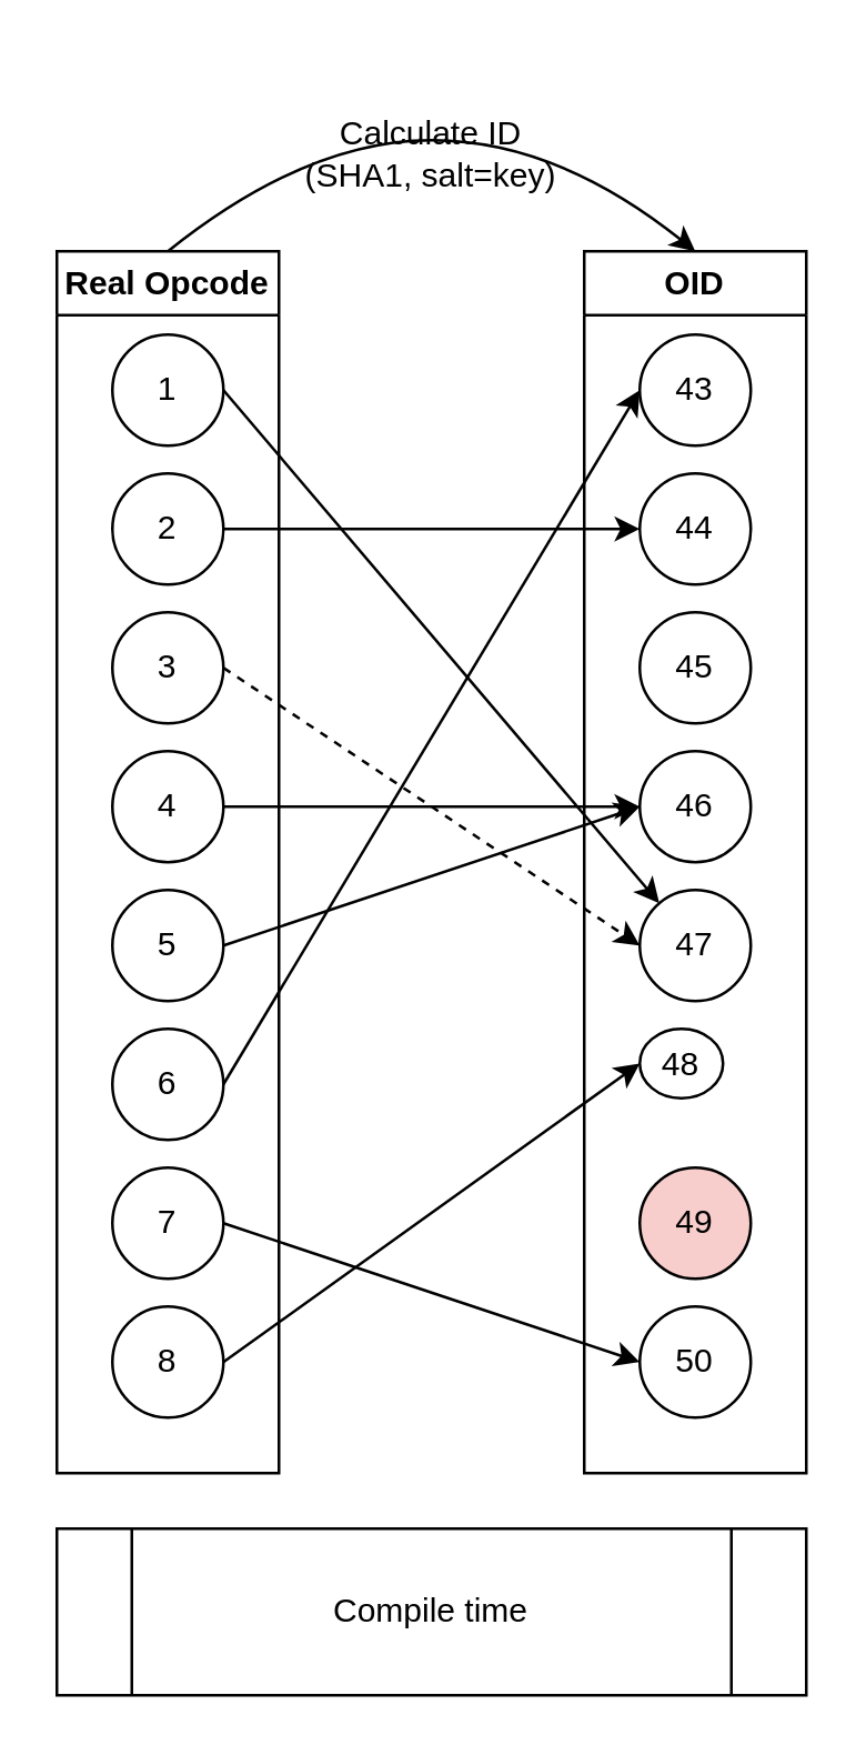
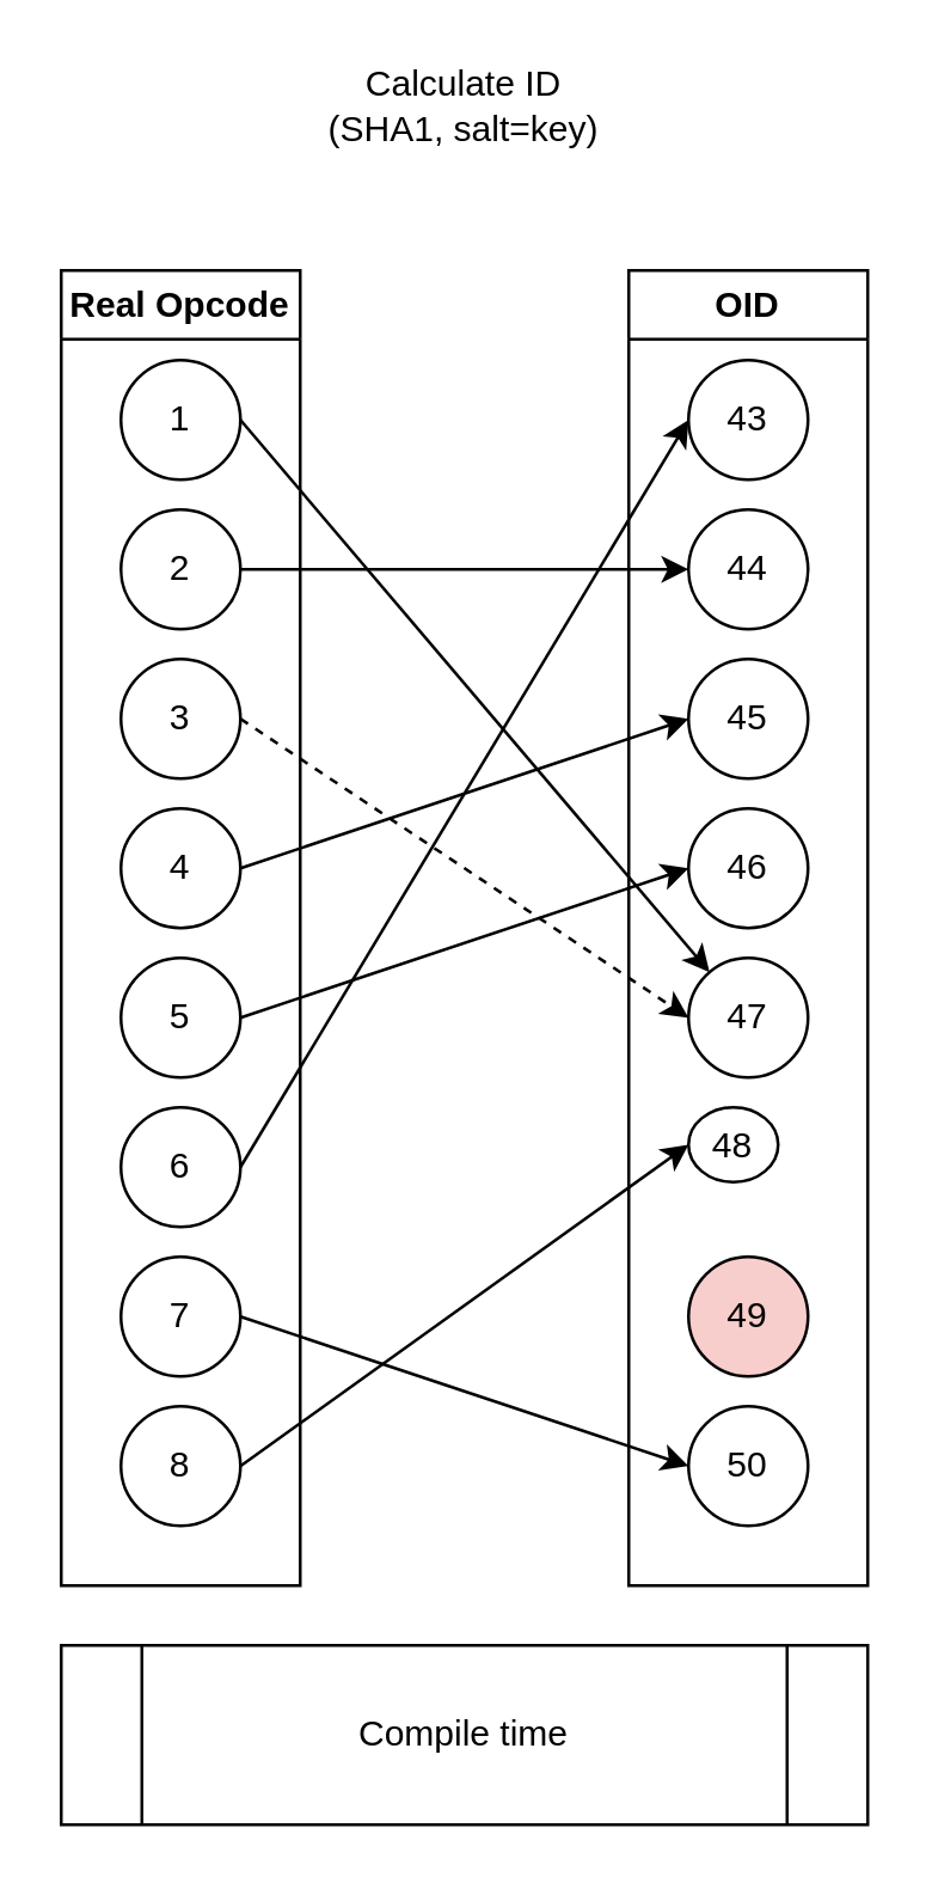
  <mxCell id="0" />
  <mxCell id="1" parent="0" />
  <mxCell id="2" value="" style="group" parent="1" vertex="1" connectable="0"><mxGeometry x="20" y="20" width="270" height="590" as="geometry" /></mxCell>
  <mxCell id="3" value="" style="group" parent="2" vertex="1" connectable="0"><mxGeometry width="270" height="510" as="geometry" /></mxCell>
  <mxCell id="4" value="Real Opcode" style="swimlane;whiteSpace=wrap;html=1;startSize=23;" parent="3" vertex="1"><mxGeometry y="70" width="80" height="440" as="geometry" /></mxCell>
  <mxCell id="5" value="1" style="ellipse;whiteSpace=wrap;html=1;aspect=fixed;" parent="4" vertex="1"><mxGeometry x="20" y="30" width="40" height="40" as="geometry" /></mxCell>
  <mxCell id="6" value="2" style="ellipse;whiteSpace=wrap;html=1;aspect=fixed;" parent="4" vertex="1"><mxGeometry x="20" y="80" width="40" height="40" as="geometry" /></mxCell>
  <mxCell id="7" value="3" style="ellipse;whiteSpace=wrap;html=1;aspect=fixed;" parent="4" vertex="1"><mxGeometry x="20" y="130" width="40" height="40" as="geometry" /></mxCell>
  <mxCell id="8" value="4" style="ellipse;whiteSpace=wrap;html=1;aspect=fixed;" parent="4" vertex="1"><mxGeometry x="20" y="180" width="40" height="40" as="geometry" /></mxCell>
  <mxCell id="9" value="5" style="ellipse;whiteSpace=wrap;html=1;aspect=fixed;" parent="4" vertex="1"><mxGeometry x="20" y="230" width="40" height="40" as="geometry" /></mxCell>
  <mxCell id="10" value="6" style="ellipse;whiteSpace=wrap;html=1;aspect=fixed;" parent="4" vertex="1"><mxGeometry x="20" y="280" width="40" height="40" as="geometry" /></mxCell>
  <mxCell id="11" value="7" style="ellipse;whiteSpace=wrap;html=1;aspect=fixed;" parent="4" vertex="1"><mxGeometry x="20" y="330" width="40" height="40" as="geometry" /></mxCell>
  <mxCell id="12" value="8" style="ellipse;whiteSpace=wrap;html=1;aspect=fixed;" parent="4" vertex="1"><mxGeometry x="20" y="380" width="40" height="40" as="geometry" /></mxCell>
  <mxCell id="13" value="OID" style="swimlane;whiteSpace=wrap;html=1;startSize=23;" parent="3" vertex="1"><mxGeometry x="190" y="70" width="80" height="440" as="geometry" /></mxCell>
  <mxCell id="14" value="43" style="ellipse;whiteSpace=wrap;html=1;aspect=fixed;" parent="13" vertex="1"><mxGeometry x="20" y="30" width="40" height="40" as="geometry" /></mxCell>
  <mxCell id="15" value="44" style="ellipse;whiteSpace=wrap;html=1;aspect=fixed;" parent="13" vertex="1"><mxGeometry x="20" y="80" width="40" height="40" as="geometry" /></mxCell>
  <mxCell id="16" value="45" style="ellipse;whiteSpace=wrap;html=1;aspect=fixed;" parent="13" vertex="1"><mxGeometry x="20" y="130" width="40" height="40" as="geometry" /></mxCell>
  <mxCell id="17" value="46" style="ellipse;whiteSpace=wrap;html=1;aspect=fixed;" parent="13" vertex="1"><mxGeometry x="20" y="180" width="40" height="40" as="geometry" /></mxCell>
  <mxCell id="18" value="47" style="ellipse;whiteSpace=wrap;html=1;aspect=fixed;" parent="13" vertex="1"><mxGeometry x="20" y="230" width="40" height="40" as="geometry" /></mxCell>
  <mxCell id="19" value="48" style="ellipse;whiteSpace=wrap;html=1;aspect=fixed;" parent="13" vertex="1"><mxGeometry x="20" y="280" width="30" height="25" as="geometry" /></mxCell>
  <mxCell id="20" value="49" style="ellipse;whiteSpace=wrap;html=1;aspect=fixed;fillColor=#f8cecc;" parent="13" vertex="1"><mxGeometry x="20" y="330" width="40" height="40" as="geometry" /></mxCell>
  <mxCell id="21" value="50" style="ellipse;whiteSpace=wrap;html=1;aspect=fixed;" parent="13" vertex="1"><mxGeometry x="20" y="380" width="40" height="40" as="geometry" /></mxCell>
  <mxCell id="22" style="edgeStyle=none;html=1;exitX=1;exitY=0.5;exitDx=0;exitDy=0;entryX=0;entryY=0.5;entryDx=0;entryDy=0;" parent="3" source="12" target="19" edge="1"><mxGeometry relative="1" as="geometry" /></mxCell>
  <mxCell id="23" style="edgeStyle=none;html=1;exitX=1;exitY=0.5;exitDx=0;exitDy=0;entryX=0;entryY=0.5;entryDx=0;entryDy=0;dashed=1;" parent="3" source="7" target="18" edge="1"><mxGeometry relative="1" as="geometry" /></mxCell>
  <mxCell id="24" style="edgeStyle=none;html=1;exitX=1;exitY=0.5;exitDx=0;exitDy=0;" parent="3" source="5" target="18" edge="1"><mxGeometry relative="1" as="geometry" /></mxCell>
- <mxCell id="25" style="edgeStyle=none;html=1;exitX=1;exitY=0.5;exitDx=0;exitDy=0;" parent="3" source="8" target="17" edge="1"><mxGeometry relative="1" as="geometry" /></mxCell>
+ <mxCell id="25" style="edgeStyle=none;html=1;exitX=1;exitY=0.5;exitDx=0;exitDy=0;entryX=0;entryY=0.5;entryDx=0;entryDy=0;" parent="3" source="8" target="16" edge="1"><mxGeometry relative="1" as="geometry" /></mxCell>
  <mxCell id="26" style="edgeStyle=none;html=1;exitX=1;exitY=0.5;exitDx=0;exitDy=0;entryX=0;entryY=0.5;entryDx=0;entryDy=0;" parent="3" source="11" target="21" edge="1"><mxGeometry relative="1" as="geometry" /></mxCell>
  <mxCell id="27" style="edgeStyle=none;html=1;exitX=1;exitY=0.5;exitDx=0;exitDy=0;entryX=0;entryY=0.5;entryDx=0;entryDy=0;" parent="3" source="10" target="14" edge="1"><mxGeometry relative="1" as="geometry" /></mxCell>
  <mxCell id="28" style="edgeStyle=none;html=1;exitX=1;exitY=0.5;exitDx=0;exitDy=0;entryX=0;entryY=0.5;entryDx=0;entryDy=0;" parent="3" source="6" target="15" edge="1"><mxGeometry relative="1" as="geometry" /></mxCell>
  <mxCell id="29" style="edgeStyle=none;html=1;exitX=1;exitY=0.5;exitDx=0;exitDy=0;entryX=0;entryY=0.5;entryDx=0;entryDy=0;" parent="3" source="9" target="17" edge="1"><mxGeometry relative="1" as="geometry" /></mxCell>
- <mxCell id="30" value="" style="curved=1;endArrow=classic;html=1;exitX=0.5;exitY=0;exitDx=0;exitDy=0;entryX=0.5;entryY=0;entryDx=0;entryDy=0;startArrow=none;" parent="3" source="4" target="13" edge="1"><mxGeometry width="50" height="50" relative="1" as="geometry"><mxPoint x="510" y="440" as="sourcePoint" /><mxPoint x="560" y="390" as="targetPoint" /><Array as="points"><mxPoint x="90" y="30" /><mxPoint x="180" y="30" /></Array></mxGeometry></mxCell>
- <mxCell id="31" value="Calculate ID&lt;br&gt;(SHA1, salt=key)" style="text;html=1;strokeColor=none;fillColor=none;align=center;verticalAlign=middle;whiteSpace=wrap;rounded=0;" parent="3" vertex="1"><mxGeometry x="75" y="20" width="120" height="30" as="geometry" /></mxCell>
+ <mxCell id="31" value="Calculate ID&lt;br&gt;(SHA1, salt=key)" style="text;html=1;strokeColor=none;fillColor=none;align=center;verticalAlign=middle;whiteSpace=wrap;rounded=0;" parent="3" vertex="1"><mxGeometry x="75" width="120" height="30" as="geometry" /></mxCell>
  <mxCell id="32" value="Compile time" style="shape=process;whiteSpace=wrap;html=1;backgroundOutline=1;" parent="2" vertex="1"><mxGeometry y="530" width="270" height="60" as="geometry" /></mxCell>
